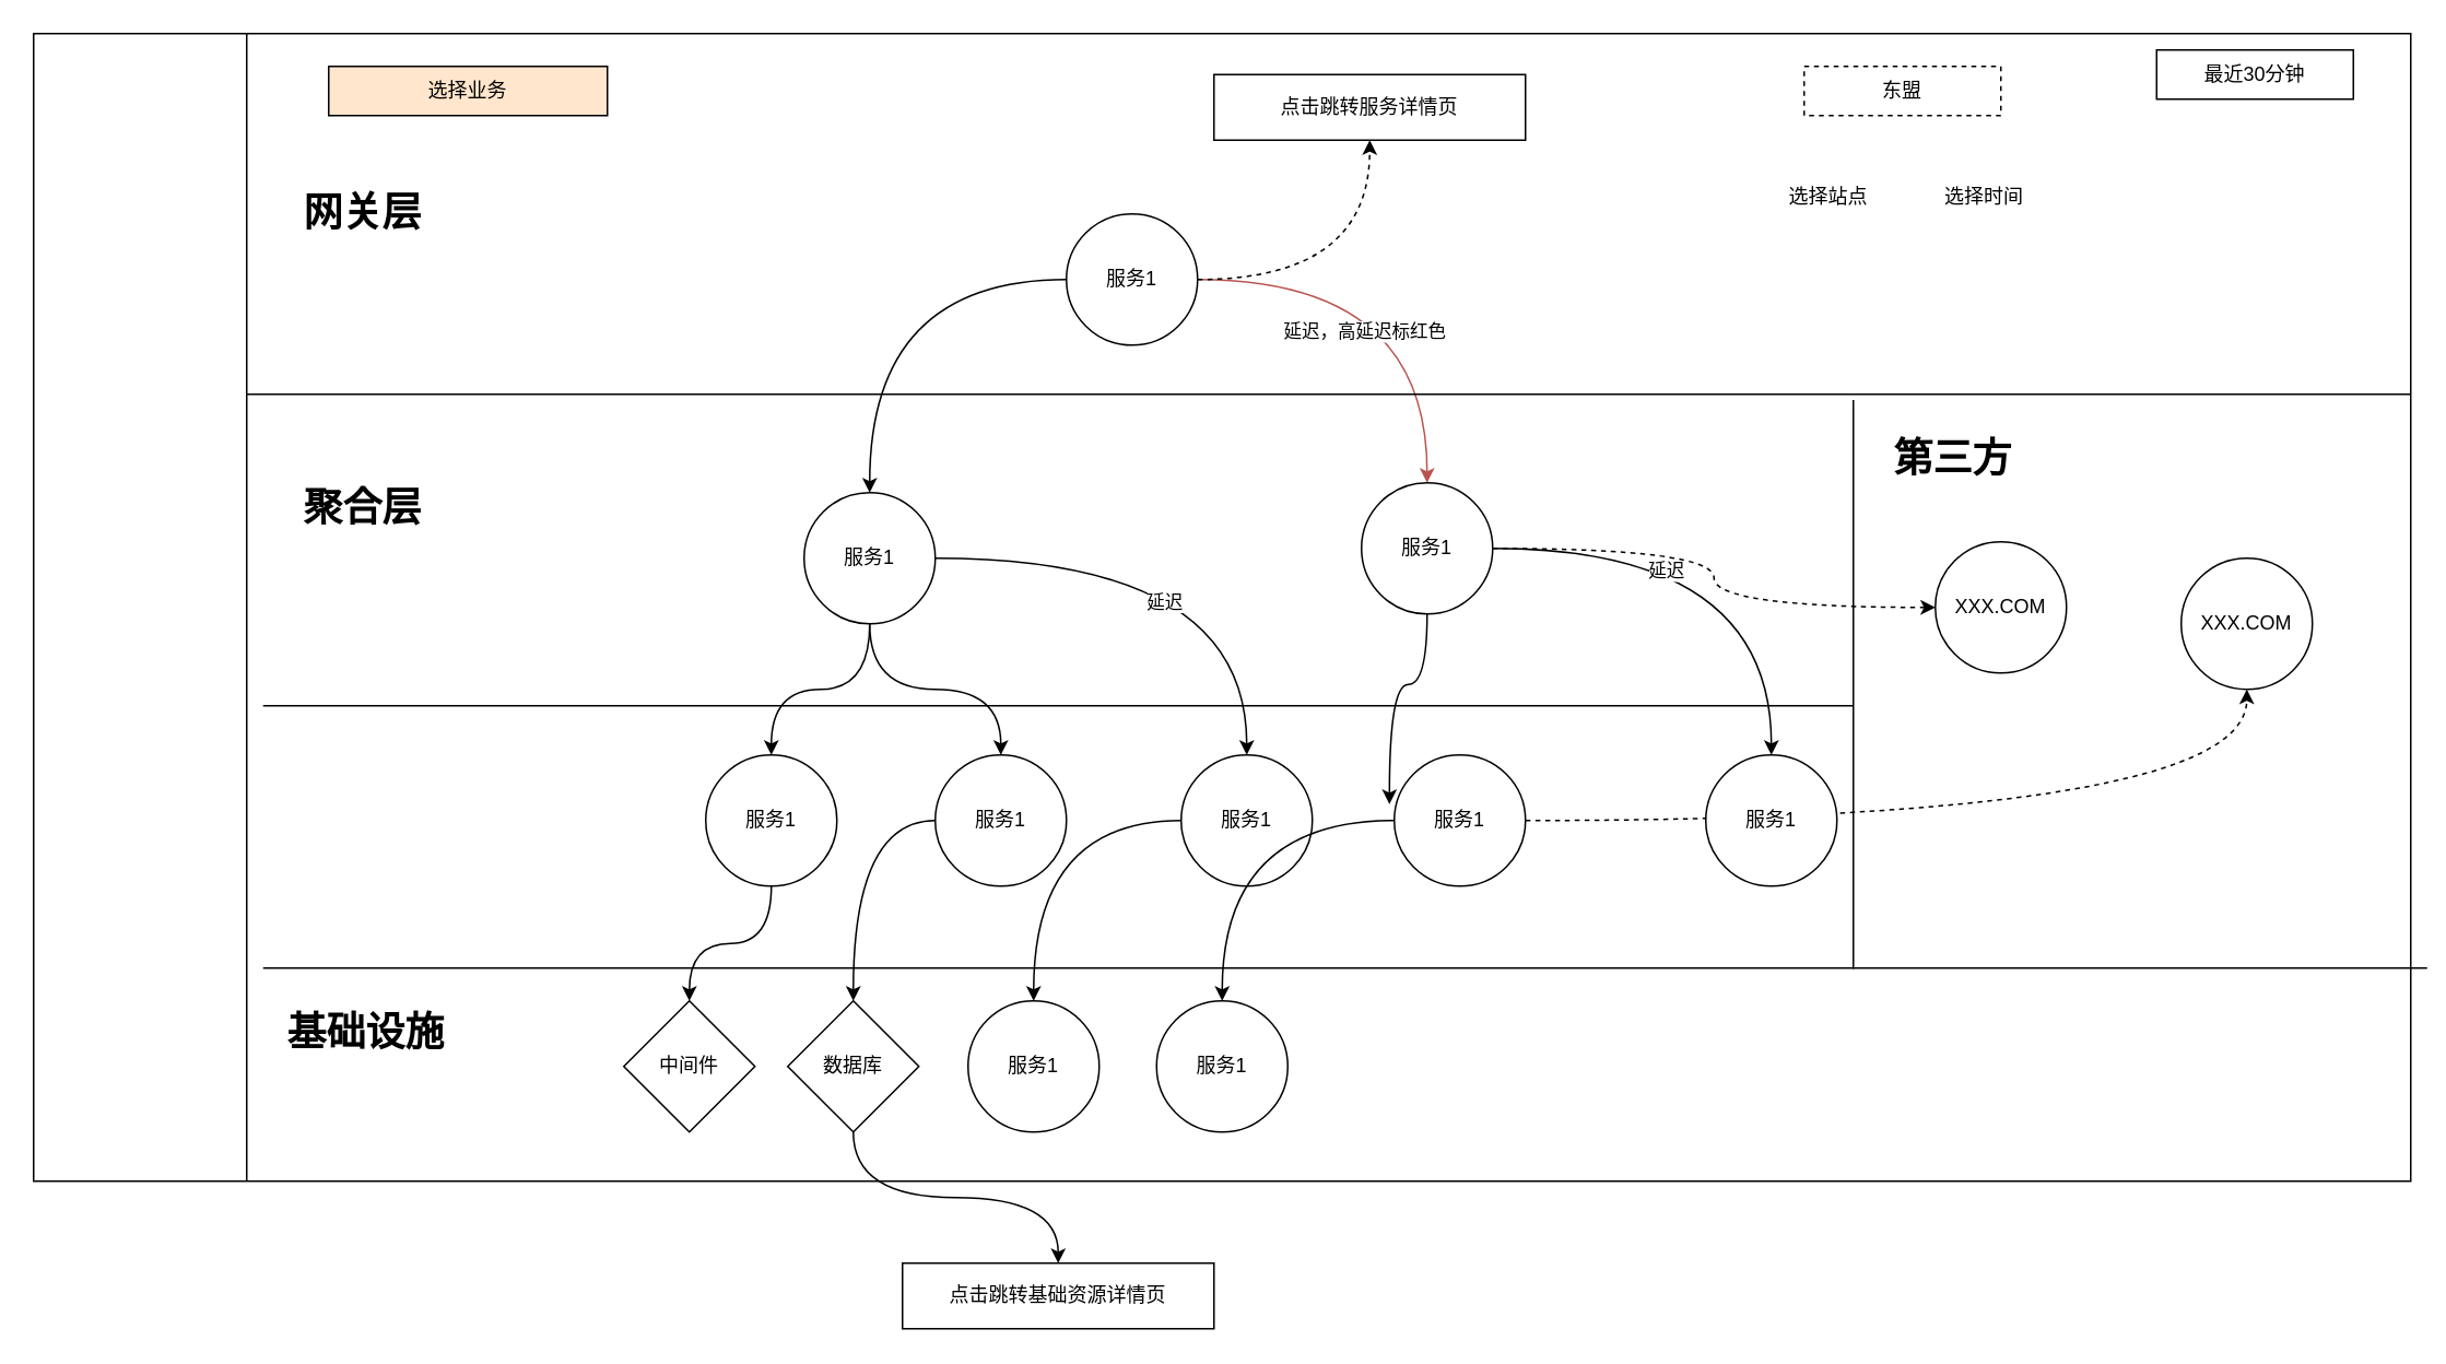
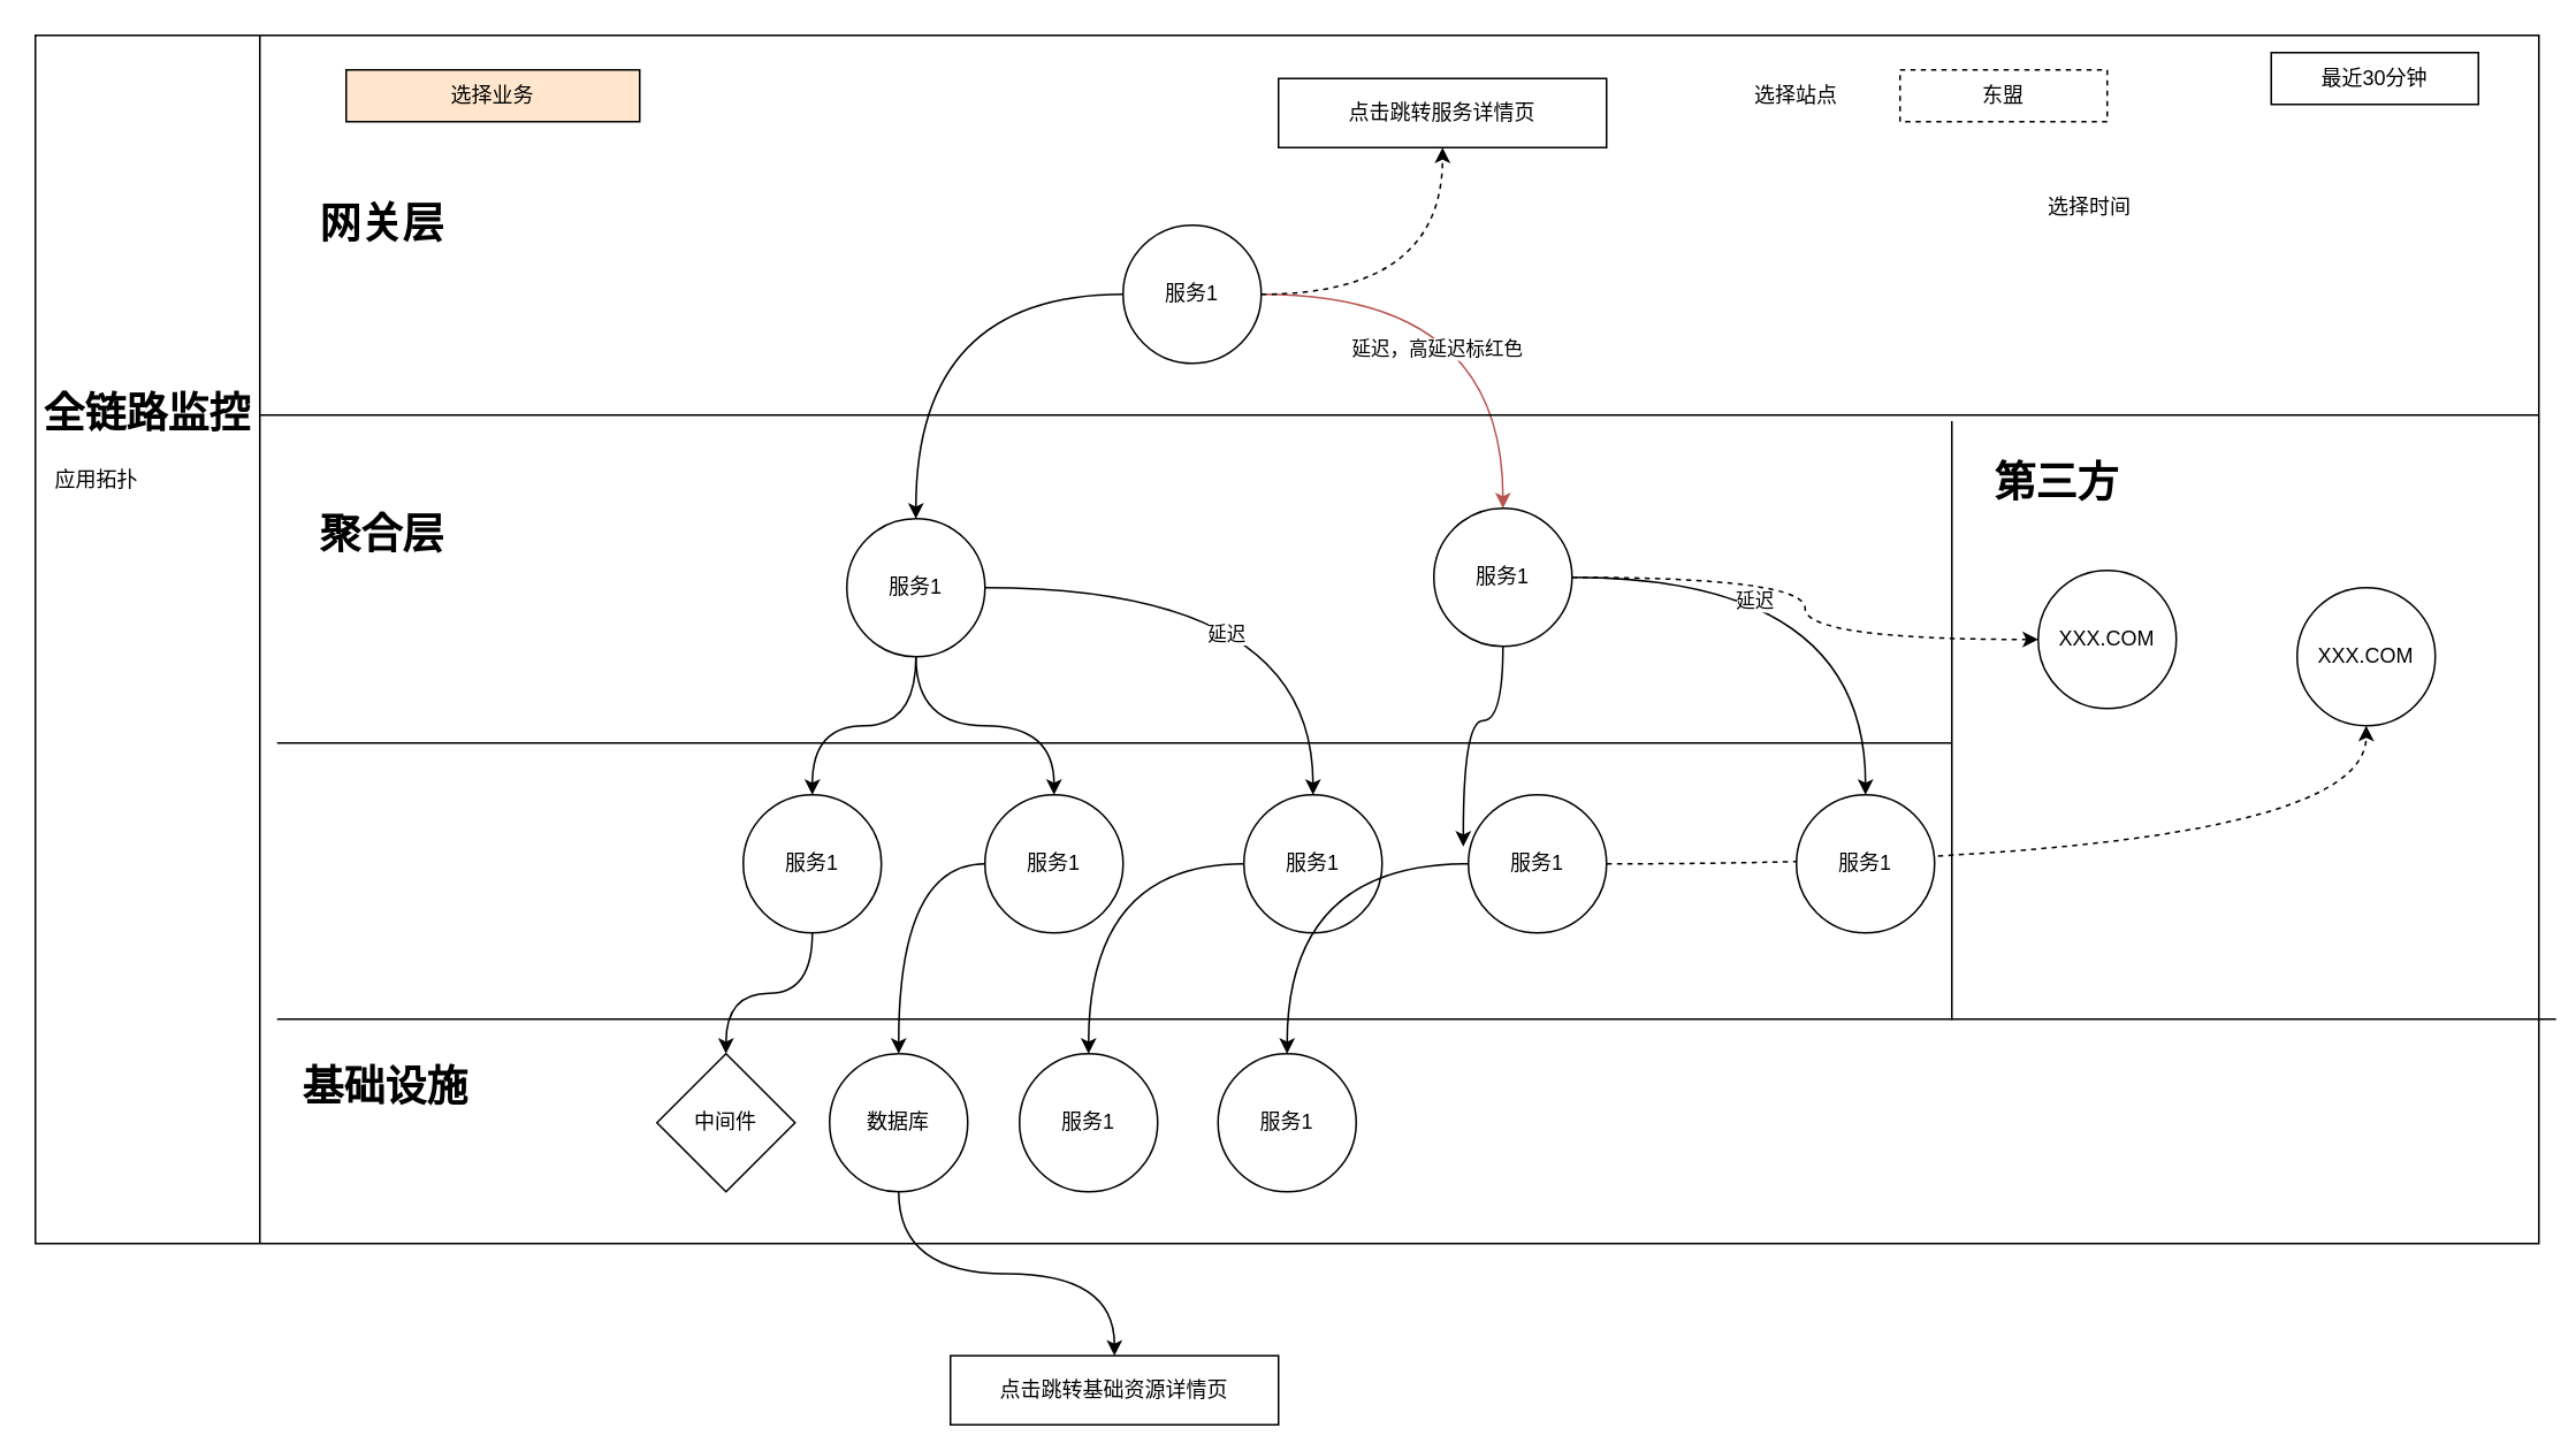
  <mxCell id="0" />
  <mxCell id="1" parent="0" />
  <mxCell id="2" value="" style="swimlane;horizontal=0;startSize=130;" parent="1" vertex="1"><mxGeometry x="20" y="20" width="1450" height="700" as="geometry" /></mxCell>
+ <mxCell id="3" value="&lt;h1&gt;全链路监控&lt;/h1&gt;&lt;div&gt;&amp;nbsp; 应用拓扑&lt;/div&gt;" style="text;html=1;strokeColor=none;fillColor=none;spacing=5;spacingTop=-20;whiteSpace=wrap;overflow=hidden;rounded=0;" parent="2" vertex="1"><mxGeometry y="200" width="130" height="190" as="geometry" /></mxCell>
  <mxCell id="4" value="东盟" style="rounded=0;whiteSpace=wrap;html=1;dashed=1;" parent="2" vertex="1"><mxGeometry x="1080" y="20" width="120" height="30" as="geometry" /></mxCell>
- <mxCell id="5" value="选择站点" style="text;html=1;strokeColor=none;fillColor=none;align=center;verticalAlign=middle;whiteSpace=wrap;rounded=0;" parent="2" vertex="1"><mxGeometry x="1065" y="85" width="60" height="30" as="geometry" /></mxCell>
+ <mxCell id="5" value="选择站点" style="text;html=1;strokeColor=none;fillColor=none;align=center;verticalAlign=middle;whiteSpace=wrap;rounded=0;" parent="2" vertex="1"><mxGeometry x="990" y="20" width="60" height="30" as="geometry" /></mxCell>
  <mxCell id="6" value="选择时间" style="text;html=1;strokeColor=none;fillColor=none;align=center;verticalAlign=middle;whiteSpace=wrap;rounded=0;" parent="2" vertex="1"><mxGeometry x="1160" y="85" width="60" height="30" as="geometry" /></mxCell>
  <mxCell id="7" value="最近30分钟" style="rounded=0;whiteSpace=wrap;html=1;" parent="2" vertex="1"><mxGeometry x="1295" y="10" width="120" height="30" as="geometry" /></mxCell>
  <mxCell id="8" value="选择业务" style="rounded=0;whiteSpace=wrap;html=1;fillColor=#ffe6cc;" parent="2" vertex="1"><mxGeometry x="180" y="20" width="170" height="30" as="geometry" /></mxCell>
  <mxCell id="9" style="edgeStyle=orthogonalEdgeStyle;curved=1;rounded=0;orthogonalLoop=1;jettySize=auto;html=1;" parent="2" source="13" target="18" edge="1"><mxGeometry relative="1" as="geometry" /></mxCell>
  <mxCell id="10" style="edgeStyle=orthogonalEdgeStyle;curved=1;rounded=0;orthogonalLoop=1;jettySize=auto;html=1;fillColor=#f8cecc;strokeColor=#b85450;" parent="2" source="13" target="23" edge="1"><mxGeometry relative="1" as="geometry" /></mxCell>
  <mxCell id="11" value="延迟，高延迟标红色" style="edgeLabel;html=1;align=center;verticalAlign=middle;resizable=0;points=[];" parent="10" vertex="1" connectable="0"><mxGeometry x="-0.235" y="-31" relative="1" as="geometry"><mxPoint as="offset" /></mxGeometry></mxCell>
  <mxCell id="12" style="edgeStyle=orthogonalEdgeStyle;curved=1;rounded=0;orthogonalLoop=1;jettySize=auto;html=1;dashed=1;" parent="2" source="13" target="45" edge="1"><mxGeometry relative="1" as="geometry" /></mxCell>
  <mxCell id="13" value="服务1" style="ellipse;whiteSpace=wrap;html=1;aspect=fixed;" parent="2" vertex="1"><mxGeometry x="630" y="110" width="80" height="80" as="geometry" /></mxCell>
  <mxCell id="14" style="edgeStyle=orthogonalEdgeStyle;curved=1;rounded=0;orthogonalLoop=1;jettySize=auto;html=1;" parent="2" source="18" target="31" edge="1"><mxGeometry relative="1" as="geometry" /></mxCell>
  <mxCell id="15" style="edgeStyle=orthogonalEdgeStyle;curved=1;rounded=0;orthogonalLoop=1;jettySize=auto;html=1;" parent="2" source="18" target="33" edge="1"><mxGeometry relative="1" as="geometry" /></mxCell>
  <mxCell id="16" style="edgeStyle=orthogonalEdgeStyle;curved=1;rounded=0;orthogonalLoop=1;jettySize=auto;html=1;" parent="2" source="18" target="35" edge="1"><mxGeometry relative="1" as="geometry" /></mxCell>
  <mxCell id="17" value="延迟" style="edgeLabel;html=1;align=center;verticalAlign=middle;resizable=0;points=[];" parent="16" vertex="1" connectable="0"><mxGeometry x="-0.103" y="-26" relative="1" as="geometry"><mxPoint as="offset" /></mxGeometry></mxCell>
  <mxCell id="18" value="服务1" style="ellipse;whiteSpace=wrap;html=1;aspect=fixed;" parent="2" vertex="1"><mxGeometry x="470" y="280" width="80" height="80" as="geometry" /></mxCell>
  <mxCell id="19" style="edgeStyle=orthogonalEdgeStyle;curved=1;rounded=0;orthogonalLoop=1;jettySize=auto;html=1;entryX=-0.037;entryY=0.375;entryDx=0;entryDy=0;entryPerimeter=0;" parent="2" source="23" target="38" edge="1"><mxGeometry relative="1" as="geometry" /></mxCell>
  <mxCell id="20" style="edgeStyle=orthogonalEdgeStyle;curved=1;rounded=0;orthogonalLoop=1;jettySize=auto;html=1;" parent="2" source="23" target="39" edge="1"><mxGeometry relative="1" as="geometry" /></mxCell>
  <mxCell id="21" value="延迟" style="edgeLabel;html=1;align=center;verticalAlign=middle;resizable=0;points=[];" parent="20" vertex="1" connectable="0"><mxGeometry x="-0.29" y="-13" relative="1" as="geometry"><mxPoint as="offset" /></mxGeometry></mxCell>
  <mxCell id="22" style="edgeStyle=orthogonalEdgeStyle;curved=1;rounded=0;orthogonalLoop=1;jettySize=auto;html=1;dashed=1;" parent="2" source="23" target="47" edge="1"><mxGeometry relative="1" as="geometry" /></mxCell>
  <mxCell id="23" value="服务1" style="ellipse;whiteSpace=wrap;html=1;aspect=fixed;" parent="2" vertex="1"><mxGeometry x="810" y="274" width="80" height="80" as="geometry" /></mxCell>
  <mxCell id="24" value="" style="endArrow=none;html=1;rounded=0;curved=1;exitX=0;exitY=0.5;exitDx=0;exitDy=0;" parent="2" edge="1"><mxGeometry width="50" height="50" relative="1" as="geometry"><mxPoint x="130" y="220" as="sourcePoint" /><mxPoint x="1450" y="220" as="targetPoint" /></mxGeometry></mxCell>
  <mxCell id="25" value="&lt;h1&gt;网关层&lt;/h1&gt;" style="text;html=1;strokeColor=none;fillColor=none;spacing=5;spacingTop=-20;whiteSpace=wrap;overflow=hidden;rounded=0;" parent="2" vertex="1"><mxGeometry x="160" y="90" width="120" height="120" as="geometry" /></mxCell>
  <mxCell id="26" value="&lt;h1&gt;聚合层&lt;/h1&gt;" style="text;html=1;strokeColor=none;fillColor=none;spacing=5;spacingTop=-20;whiteSpace=wrap;overflow=hidden;rounded=0;" parent="2" vertex="1"><mxGeometry x="160" y="270" width="120" height="120" as="geometry" /></mxCell>
  <mxCell id="27" value="" style="endArrow=none;html=1;rounded=0;curved=1;" parent="2" edge="1"><mxGeometry width="50" height="50" relative="1" as="geometry"><mxPoint x="140" y="410" as="sourcePoint" /><mxPoint x="1110" y="410" as="targetPoint" /></mxGeometry></mxCell>
  <mxCell id="28" value="" style="endArrow=none;html=1;rounded=0;curved=1;exitX=0;exitY=0.5;exitDx=0;exitDy=0;" parent="2" edge="1"><mxGeometry width="50" height="50" relative="1" as="geometry"><mxPoint x="140" y="570" as="sourcePoint" /><mxPoint x="1460" y="570" as="targetPoint" /></mxGeometry></mxCell>
  <mxCell id="29" value="&lt;h1&gt;基础设施&lt;/h1&gt;" style="text;html=1;strokeColor=none;fillColor=none;spacing=5;spacingTop=-20;whiteSpace=wrap;overflow=hidden;rounded=0;" parent="2" vertex="1"><mxGeometry x="150" y="590" width="120" height="120" as="geometry" /></mxCell>
  <mxCell id="30" style="edgeStyle=orthogonalEdgeStyle;curved=1;rounded=0;orthogonalLoop=1;jettySize=auto;html=1;" parent="2" source="31" target="40" edge="1"><mxGeometry relative="1" as="geometry" /></mxCell>
  <mxCell id="31" value="服务1" style="ellipse;whiteSpace=wrap;html=1;aspect=fixed;" parent="2" vertex="1"><mxGeometry x="410" y="440" width="80" height="80" as="geometry" /></mxCell>
  <mxCell id="32" style="edgeStyle=orthogonalEdgeStyle;curved=1;rounded=0;orthogonalLoop=1;jettySize=auto;html=1;" parent="2" source="33" target="41" edge="1"><mxGeometry relative="1" as="geometry" /></mxCell>
  <mxCell id="33" value="服务1" style="ellipse;whiteSpace=wrap;html=1;aspect=fixed;" parent="2" vertex="1"><mxGeometry x="550" y="440" width="80" height="80" as="geometry" /></mxCell>
  <mxCell id="34" style="edgeStyle=orthogonalEdgeStyle;curved=1;rounded=0;orthogonalLoop=1;jettySize=auto;html=1;" parent="2" source="35" target="42" edge="1"><mxGeometry relative="1" as="geometry" /></mxCell>
  <mxCell id="35" value="服务1" style="ellipse;whiteSpace=wrap;html=1;aspect=fixed;" parent="2" vertex="1"><mxGeometry x="700" y="440" width="80" height="80" as="geometry" /></mxCell>
  <mxCell id="36" style="edgeStyle=orthogonalEdgeStyle;curved=1;rounded=0;orthogonalLoop=1;jettySize=auto;html=1;" parent="2" source="38" target="43" edge="1"><mxGeometry relative="1" as="geometry" /></mxCell>
  <mxCell id="37" style="edgeStyle=orthogonalEdgeStyle;curved=1;rounded=0;orthogonalLoop=1;jettySize=auto;html=1;dashed=1;" parent="2" source="38" target="48" edge="1"><mxGeometry relative="1" as="geometry" /></mxCell>
  <mxCell id="38" value="服务1" style="ellipse;whiteSpace=wrap;html=1;aspect=fixed;" parent="2" vertex="1"><mxGeometry x="830" y="440" width="80" height="80" as="geometry" /></mxCell>
  <mxCell id="39" value="服务1" style="ellipse;whiteSpace=wrap;html=1;aspect=fixed;" parent="2" vertex="1"><mxGeometry x="1020" y="440" width="80" height="80" as="geometry" /></mxCell>
  <mxCell id="40" value="中间件" style="rhombus;whiteSpace=wrap;html=1;aspect=fixed;" parent="2" vertex="1"><mxGeometry x="360" y="590" width="80" height="80" as="geometry" /></mxCell>
- <mxCell id="41" value="数据库" style="rhombus;whiteSpace=wrap;html=1;aspect=fixed;" parent="2" vertex="1"><mxGeometry x="460" y="590" width="80" height="80" as="geometry" /></mxCell>
+ <mxCell id="41" value="数据库" style="ellipse;whiteSpace=wrap;html=1;aspect=fixed;" parent="2" vertex="1"><mxGeometry x="460" y="590" width="80" height="80" as="geometry" /></mxCell>
  <mxCell id="42" value="服务1" style="ellipse;whiteSpace=wrap;html=1;aspect=fixed;" parent="2" vertex="1"><mxGeometry x="570" y="590" width="80" height="80" as="geometry" /></mxCell>
  <mxCell id="43" value="服务1" style="ellipse;whiteSpace=wrap;html=1;aspect=fixed;" parent="2" vertex="1"><mxGeometry x="685" y="590" width="80" height="80" as="geometry" /></mxCell>
  <mxCell id="44" value="" style="shape=partialRectangle;whiteSpace=wrap;html=1;right=0;top=0;bottom=0;fillColor=none;routingCenterX=-0.5;" parent="2" vertex="1"><mxGeometry x="1110" y="224" width="100" height="346" as="geometry" /></mxCell>
  <mxCell id="45" value="点击跳转服务详情页" style="rounded=0;whiteSpace=wrap;html=1;" parent="2" vertex="1"><mxGeometry x="720" y="25" width="190" height="40" as="geometry" /></mxCell>
  <mxCell id="46" value="&lt;h1&gt;第三方&lt;/h1&gt;" style="text;html=1;strokeColor=none;fillColor=none;spacing=5;spacingTop=-20;whiteSpace=wrap;overflow=hidden;rounded=0;" parent="2" vertex="1"><mxGeometry x="1130" y="240" width="120" height="120" as="geometry" /></mxCell>
  <mxCell id="47" value="XXX.COM" style="ellipse;whiteSpace=wrap;html=1;aspect=fixed;" parent="2" vertex="1"><mxGeometry x="1160" y="310" width="80" height="80" as="geometry" /></mxCell>
  <mxCell id="48" value="XXX.COM" style="ellipse;whiteSpace=wrap;html=1;aspect=fixed;" parent="2" vertex="1"><mxGeometry x="1310" y="320" width="80" height="80" as="geometry" /></mxCell>
- <mxCell id="49" value="点击跳转基础资源详情页" style="rounded=0;whiteSpace=wrap;html=1;" parent="1" vertex="1"><mxGeometry x="550" y="770" width="190" height="40" as="geometry" /></mxCell>
+ <mxCell id="49" value="点击跳转基础资源详情页" style="rounded=0;whiteSpace=wrap;html=1;" parent="1" vertex="1"><mxGeometry x="550" y="785" width="190" height="40" as="geometry" /></mxCell>
  <mxCell id="50" style="edgeStyle=orthogonalEdgeStyle;curved=1;rounded=0;orthogonalLoop=1;jettySize=auto;html=1;dashed=0;" parent="1" source="41" target="49" edge="1"><mxGeometry relative="1" as="geometry" /></mxCell>
